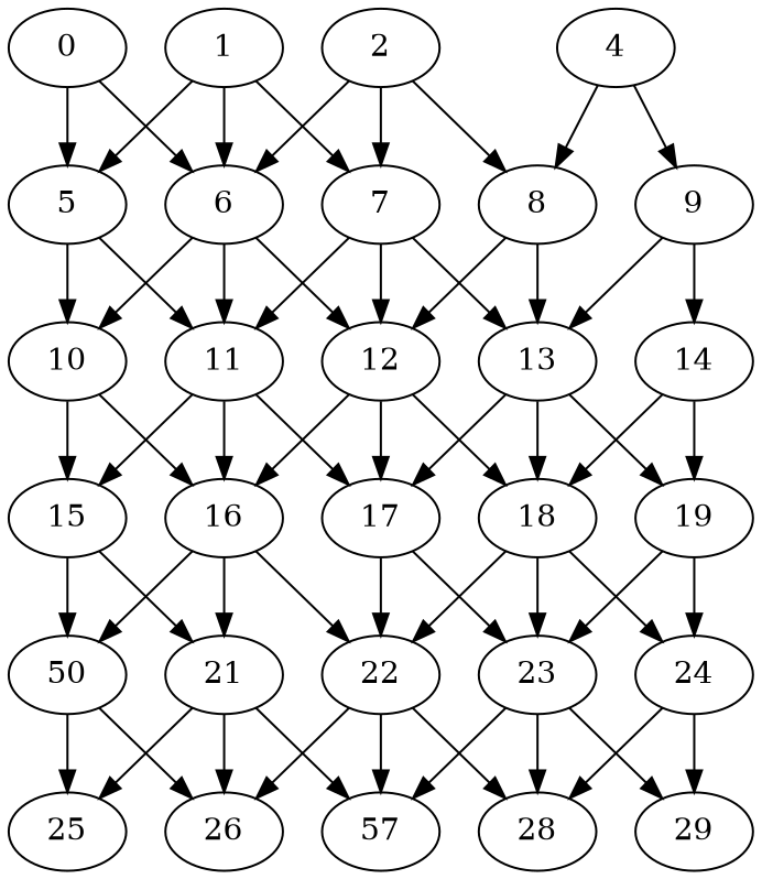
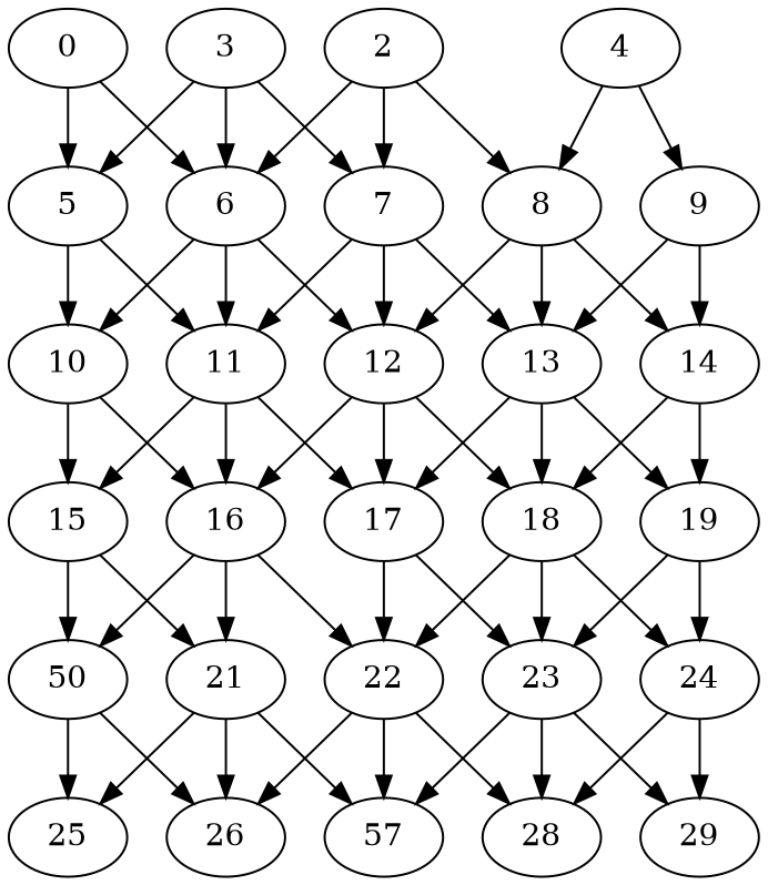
  digraph {
    node [Processor=0 Start=74 Weight=3]
    edge [Weight=13]
    0 [Start=0 Weight=2]
    5 [Start=21 Weight=6]
    6 [Start=27]
    10 [Processor=1 Start=69]
    11 [Processor=1 Weight=8]
    12 [Start=57 Weight=9]
-   1 [Start=2 Weight=4]
+   1 [Start=2 Weight=4 label=3]
    7 [Start=30 Weight=10]
    13 [Start=66 Weight=8]
    2 [Start=6]
    8 [Start=40 Weight=7]
    14 [Weight=9]
    9 [Start=47 Weight=10]
    4 [Start=12 Weight=9]
    15 [Processor=1 Start=93 Weight=2]
    16 [Processor=1 Start=83 Weight=5]
    17 [Processor=1 Start=88 Weight=5]
    18 [Start=83 Weight=7]
    19 [Start=90 Weight=4]
    n20 [Processor=1 Start=95 Weight=7 label=50]
    21 [Processor=1 Start=102 Weight=7]
    22 [Processor=1 Start=112 Weight=5]
    23 [Start=115]
    24 [Start=118 Weight=4]
    25 [Processor=1 Start=117 Weight=2]
    26 [Processor=1 Start=119]
    n27 [Processor=1 Start=131 Weight=8 label=57]
    28 [Start=130 Weight=8]
    29 [Start=122 Weight=6]
    0 -> 5 [Weight=17]
    0 -> 6
    5 -> 10 [Weight=39]
    5 -> 11 [Weight=9]
    6 -> 10 [Weight=39]
    6 -> 11 [Weight=17]
    6 -> 12 [Weight=26]
    10 -> 15
    10 -> 16 [Weight=43]
    11 -> 15 [Weight=30]
    11 -> 16 [Weight=39]
    11 -> 17 [Weight=43]
    12 -> 16 [Weight=17]
    12 -> 17 [Weight=22]
    12 -> 18 [Weight=30]
    1 -> 5 [Weight=22]
    1 -> 6 [Weight=17]
    1 -> 7 [Weight=17]
    7 -> 11 [Weight=34]
    7 -> 12 [Weight=26]
    7 -> 13 [Weight=43]
    13 -> 17 [Weight=9]
    13 -> 18 [Weight=9]
    13 -> 19
    2 -> 6 [Weight=34]
    2 -> 7
    2 -> 8 [Weight=30]
    8 -> 12 [Weight=39]
    8 -> 13 [Weight=22]
+   8 -> 14 [Weight=26]
    14 -> 18 [Weight=30]
    14 -> 19 [Weight=9]
    9 -> 13 [Weight=39]
    9 -> 14 [Weight=34]
    4 -> 8 [Weight=22]
    4 -> 9 [Weight=43]
    15 -> n20 [Weight=34]
    15 -> 21 [Weight=17]
    16 -> n20 [Weight=43]
    16 -> 21 [Weight=22]
    16 -> 22
    17 -> 22 [Weight=39]
    17 -> 23 [Weight=22]
    18 -> 22 [Weight=22]
    18 -> 23 [Weight=43]
    18 -> 24 [Weight=30]
    19 -> 23
    19 -> 24
    n20 -> 25 [Weight=34]
    n20 -> 26 [Weight=34]
    21 -> 25 [Weight=39]
    21 -> 26 [Weight=34]
    21 -> n27 [Weight=39]
    22 -> 26 [Weight=22]
    22 -> n27
    22 -> 28
    23 -> n27
    23 -> 28 [Weight=30]
    23 -> 29 [Weight=26]
    24 -> 28 [Weight=9]
    24 -> 29 [Weight=30]
  }
